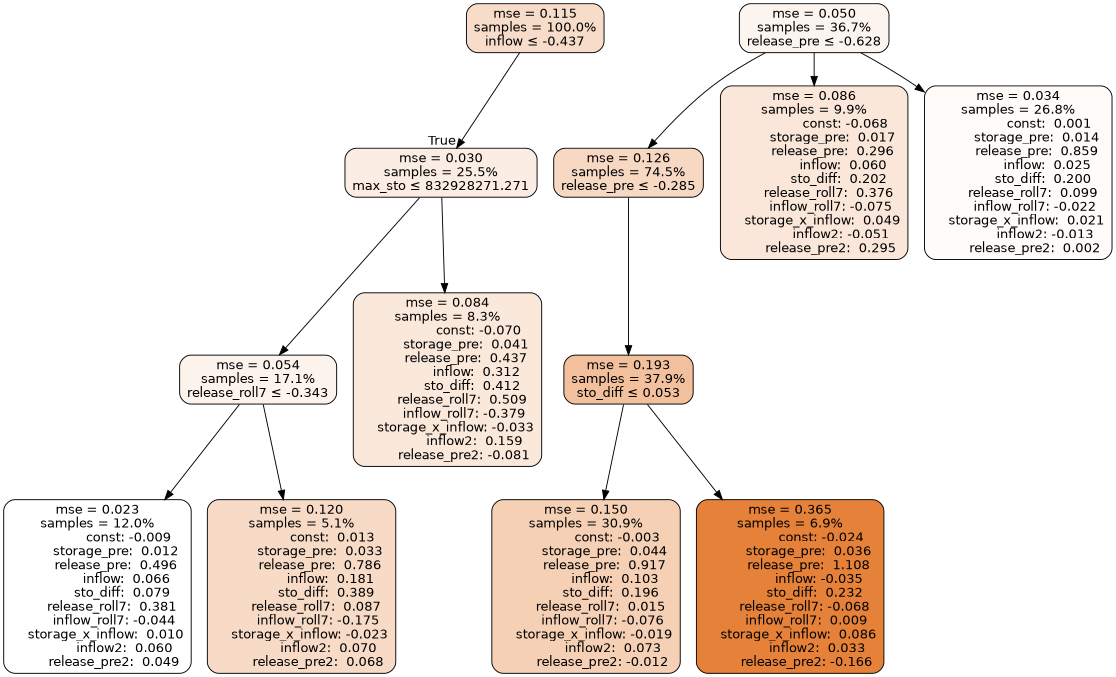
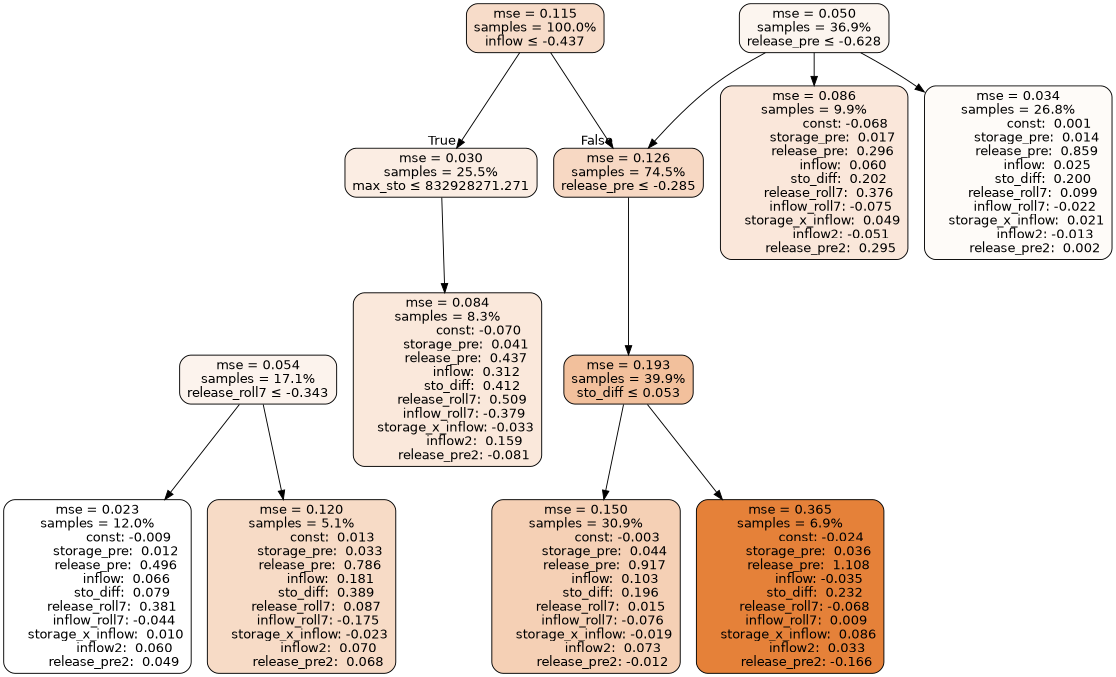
  digraph {
    node [color=black fontname=helvetica shape=rectangle style="filled, rounded"]
    edge [fontname=helvetica]
    n1 [fillcolor="#f7dcc9" label="mse = 0.115\nsamples = 100.0%\ninflow &le; -0.437"]
    n2 [fillcolor="#fbede3" label="mse = 0.030\nsamples = 25.5%\nmax_sto &le; 832928271.271"]
    n3 [fillcolor="#f7d8c3" label="mse = 0.126\nsamples = 74.5%\nrelease_pre &le; -0.285"]
    n4 [fillcolor="#fcf3ed" label="mse = 0.054\nsamples = 17.1%\nrelease_roll7 &le; -0.343"]
    n5 [fillcolor="#fae8db" label="mse = 0.084\nsamples = 8.3%\n               const: -0.070\n         storage_pre:  0.041\n         release_pre:  0.437\n              inflow:  0.312\n            sto_diff:  0.412\n       release_roll7:  0.509\n        inflow_roll7: -0.379\n    storage_x_inflow: -0.033\n             inflow2:  0.159\n        release_pre2: -0.081"]
-   n6 [fillcolor="#f2c09c" label="mse = 0.193\nsamples = 37.9%\nsto_diff &le; 0.053"]
+   n6 [fillcolor="#f2c09c" label="mse = 0.193\nsamples = 39.9%\nsto_diff &le; 0.053"]
    n7 [fillcolor="#ffffff" label="mse = 0.023\nsamples = 12.0%\n               const: -0.009\n         storage_pre:  0.012\n         release_pre:  0.496\n              inflow:  0.066\n            sto_diff:  0.079\n       release_roll7:  0.381\n        inflow_roll7: -0.044\n    storage_x_inflow:  0.010\n             inflow2:  0.060\n        release_pre2:  0.049"]
    n8 [fillcolor="#f7dbc6" label="mse = 0.120\nsamples = 5.1%\n               const:  0.013\n         storage_pre:  0.033\n         release_pre:  0.786\n              inflow:  0.181\n            sto_diff:  0.389\n       release_roll7:  0.087\n        inflow_roll7: -0.175\n    storage_x_inflow: -0.023\n             inflow2:  0.070\n        release_pre2:  0.068"]
-   n9 [fillcolor="#fcf5ef" label="mse = 0.050\nsamples = 36.7%\nrelease_pre &le; -0.628"]
+   n9 [fillcolor="#fcf5ef" label="mse = 0.050\nsamples = 36.9%\nrelease_pre &le; -0.628"]
    n10 [fillcolor="#fae7da" label="mse = 0.086\nsamples = 9.9%\n               const: -0.068\n         storage_pre:  0.017\n         release_pre:  0.296\n              inflow:  0.060\n            sto_diff:  0.202\n       release_roll7:  0.376\n        inflow_roll7: -0.075\n    storage_x_inflow:  0.049\n             inflow2: -0.051\n        release_pre2:  0.295"]
    n11 [fillcolor="#fefbf8" label="mse = 0.034\nsamples = 26.8%\n               const:  0.001\n         storage_pre:  0.014\n         release_pre:  0.859\n              inflow:  0.025\n            sto_diff:  0.200\n       release_roll7:  0.099\n        inflow_roll7: -0.022\n    storage_x_inflow:  0.021\n             inflow2: -0.013\n        release_pre2:  0.002"]
    n12 [fillcolor="#f5d0b5" label="mse = 0.150\nsamples = 30.9%\n               const: -0.003\n         storage_pre:  0.044\n         release_pre:  0.917\n              inflow:  0.103\n            sto_diff:  0.196\n       release_roll7:  0.015\n        inflow_roll7: -0.076\n    storage_x_inflow: -0.019\n             inflow2:  0.073\n        release_pre2: -0.012"]
    n13 [fillcolor="#e58139" label="mse = 0.365\nsamples = 6.9%\n               const: -0.024\n         storage_pre:  0.036\n         release_pre:  1.108\n              inflow: -0.035\n            sto_diff:  0.232\n       release_roll7: -0.068\n        inflow_roll7:  0.009\n    storage_x_inflow:  0.086\n             inflow2:  0.033\n        release_pre2: -0.166"]
    n1 -> n2 [headlabel=True labelangle=45 labeldistance=2.5]
-   n2 -> n4
+   n1 -> n3 [headlabel=False labelangle=-45 labeldistance=2.5]
    n2 -> n5
    n3 -> n6
    n4 -> n7
    n4 -> n8
    n6 -> n12
    n6 -> n13
    n9 -> n3
    n9 -> n10
    n9 -> n11
  }
